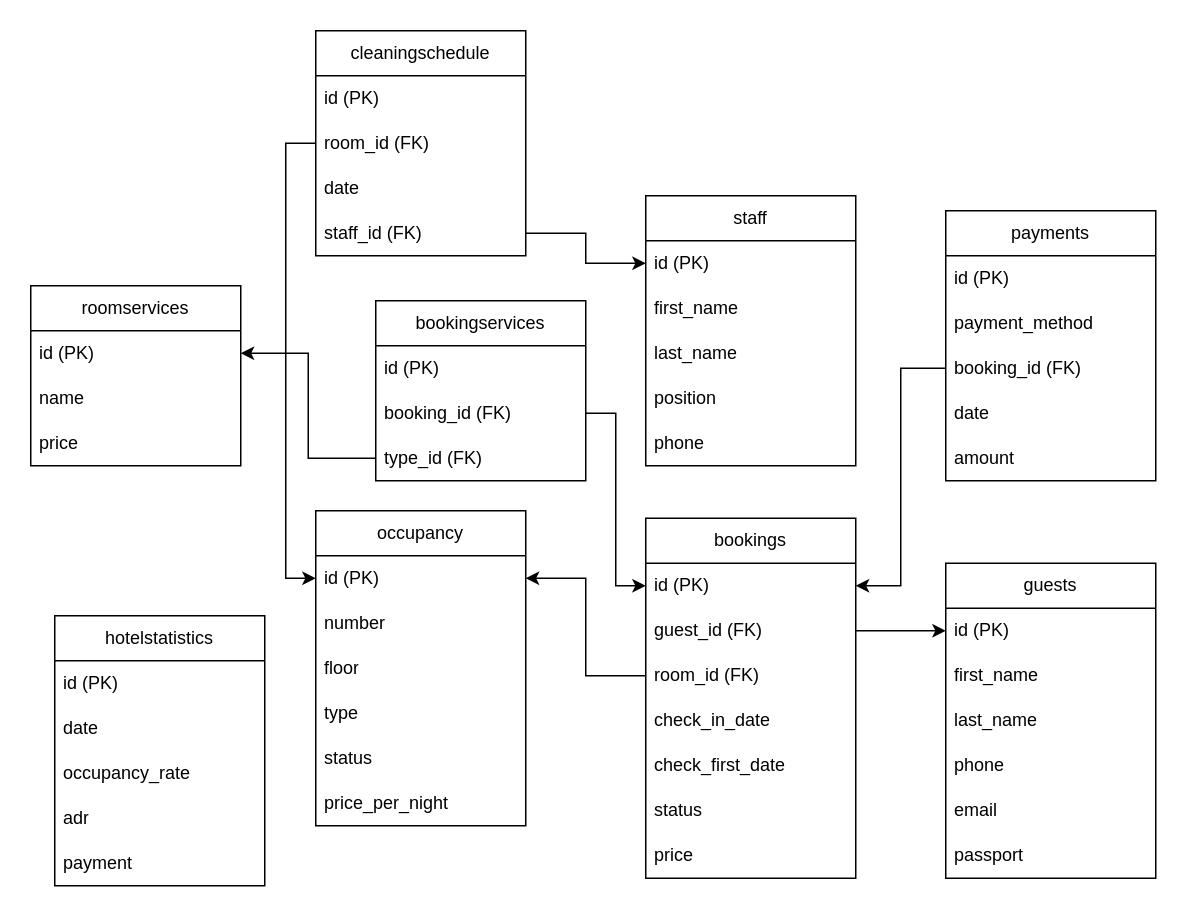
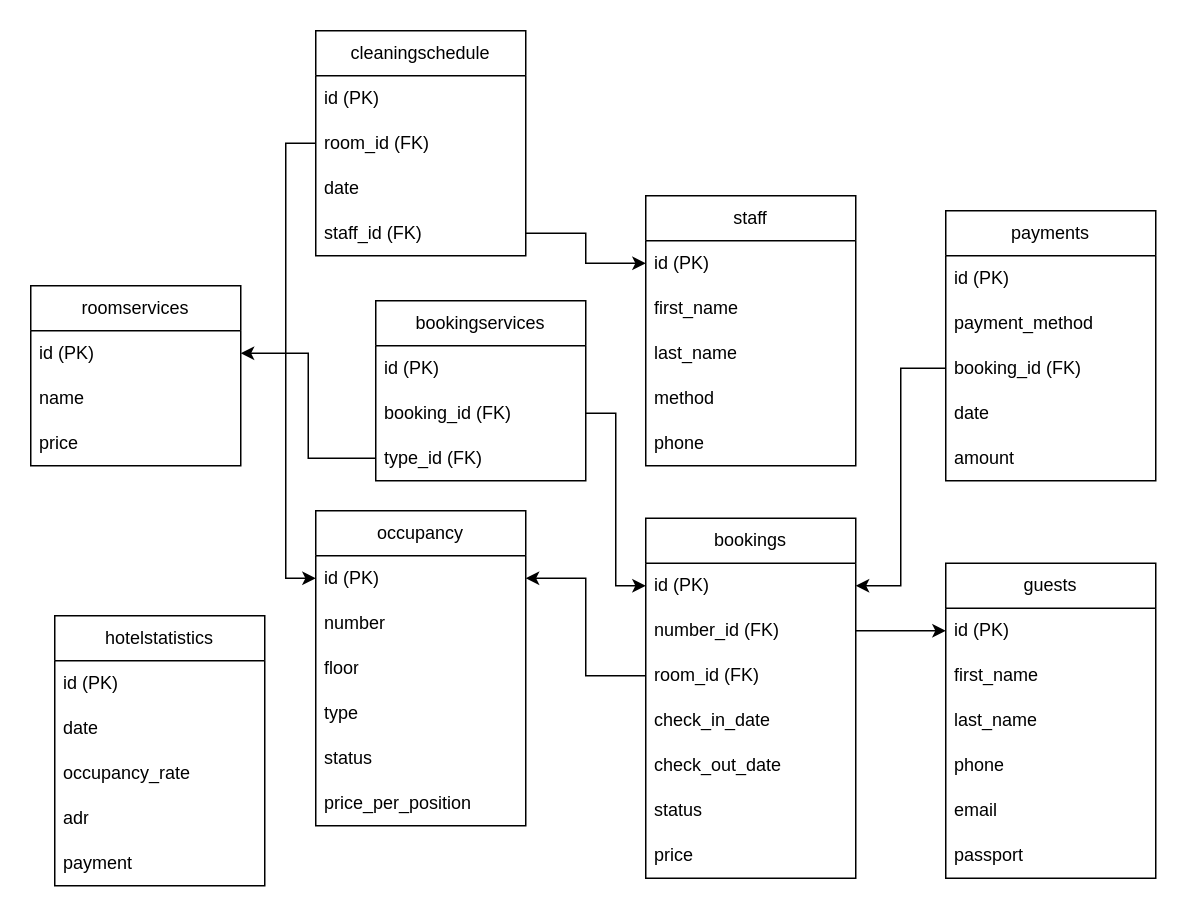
  <mxCell id="0" />
  <mxCell id="1" parent="0" />
  <mxCell id="2" value="guests" style="swimlane;fontStyle=0;childLayout=stackLayout;horizontal=1;startSize=30;horizontalStack=0;resizeParent=1;resizeParentMax=0;resizeLast=0;collapsible=1;marginBottom=0;whiteSpace=wrap;html=1;" vertex="1" parent="1"><mxGeometry x="630" y="375" width="140" height="210" as="geometry" /></mxCell>
  <mxCell id="3" value="id (PK)" style="text;strokeColor=none;fillColor=none;align=left;verticalAlign=middle;spacingLeft=4;spacingRight=4;overflow=hidden;points=[[0,0.5],[1,0.5]];portConstraint=eastwest;rotatable=0;whiteSpace=wrap;html=1;" vertex="1" parent="2"><mxGeometry y="30" width="140" height="30" as="geometry" /></mxCell>
  <mxCell id="4" value="first_name" style="text;strokeColor=none;fillColor=none;align=left;verticalAlign=middle;spacingLeft=4;spacingRight=4;overflow=hidden;points=[[0,0.5],[1,0.5]];portConstraint=eastwest;rotatable=0;whiteSpace=wrap;html=1;" vertex="1" parent="2"><mxGeometry y="60" width="140" height="30" as="geometry" /></mxCell>
  <mxCell id="5" value="last_name" style="text;strokeColor=none;fillColor=none;align=left;verticalAlign=middle;spacingLeft=4;spacingRight=4;overflow=hidden;points=[[0,0.5],[1,0.5]];portConstraint=eastwest;rotatable=0;whiteSpace=wrap;html=1;" vertex="1" parent="2"><mxGeometry y="90" width="140" height="30" as="geometry" /></mxCell>
  <mxCell id="6" value="phone" style="text;strokeColor=none;fillColor=none;align=left;verticalAlign=middle;spacingLeft=4;spacingRight=4;overflow=hidden;points=[[0,0.5],[1,0.5]];portConstraint=eastwest;rotatable=0;whiteSpace=wrap;html=1;" vertex="1" parent="2"><mxGeometry y="120" width="140" height="30" as="geometry" /></mxCell>
  <mxCell id="7" value="email" style="text;strokeColor=none;fillColor=none;align=left;verticalAlign=middle;spacingLeft=4;spacingRight=4;overflow=hidden;points=[[0,0.5],[1,0.5]];portConstraint=eastwest;rotatable=0;whiteSpace=wrap;html=1;" vertex="1" parent="2"><mxGeometry y="150" width="140" height="30" as="geometry" /></mxCell>
  <mxCell id="8" value="passport" style="text;strokeColor=none;fillColor=none;align=left;verticalAlign=middle;spacingLeft=4;spacingRight=4;overflow=hidden;points=[[0,0.5],[1,0.5]];portConstraint=eastwest;rotatable=0;whiteSpace=wrap;html=1;" vertex="1" parent="2"><mxGeometry y="180" width="140" height="30" as="geometry" /></mxCell>
  <mxCell id="9" value="roomservices" style="swimlane;fontStyle=0;childLayout=stackLayout;horizontal=1;startSize=30;horizontalStack=0;resizeParent=1;resizeParentMax=0;resizeLast=0;collapsible=1;marginBottom=0;whiteSpace=wrap;html=1;" vertex="1" parent="1"><mxGeometry x="20" y="190" width="140" height="120" as="geometry" /></mxCell>
  <mxCell id="10" value="id (PK)" style="text;strokeColor=none;fillColor=none;align=left;verticalAlign=middle;spacingLeft=4;spacingRight=4;overflow=hidden;points=[[0,0.5],[1,0.5]];portConstraint=eastwest;rotatable=0;whiteSpace=wrap;html=1;" vertex="1" parent="9"><mxGeometry y="30" width="140" height="30" as="geometry" /></mxCell>
  <mxCell id="11" value="name" style="text;strokeColor=none;fillColor=none;align=left;verticalAlign=middle;spacingLeft=4;spacingRight=4;overflow=hidden;points=[[0,0.5],[1,0.5]];portConstraint=eastwest;rotatable=0;whiteSpace=wrap;html=1;" vertex="1" parent="9"><mxGeometry y="60" width="140" height="30" as="geometry" /></mxCell>
  <mxCell id="12" value="price" style="text;strokeColor=none;fillColor=none;align=left;verticalAlign=middle;spacingLeft=4;spacingRight=4;overflow=hidden;points=[[0,0.5],[1,0.5]];portConstraint=eastwest;rotatable=0;whiteSpace=wrap;html=1;" vertex="1" parent="9"><mxGeometry y="90" width="140" height="30" as="geometry" /></mxCell>
  <mxCell id="13" value="hotelstatistics" style="swimlane;fontStyle=0;childLayout=stackLayout;horizontal=1;startSize=30;horizontalStack=0;resizeParent=1;resizeParentMax=0;resizeLast=0;collapsible=1;marginBottom=0;whiteSpace=wrap;html=1;" vertex="1" parent="1"><mxGeometry x="36" y="410" width="140" height="180" as="geometry" /></mxCell>
  <mxCell id="14" value="id (PK)" style="text;strokeColor=none;fillColor=none;align=left;verticalAlign=middle;spacingLeft=4;spacingRight=4;overflow=hidden;points=[[0,0.5],[1,0.5]];portConstraint=eastwest;rotatable=0;whiteSpace=wrap;html=1;" vertex="1" parent="13"><mxGeometry y="30" width="140" height="30" as="geometry" /></mxCell>
  <mxCell id="15" value="date" style="text;strokeColor=none;fillColor=none;align=left;verticalAlign=middle;spacingLeft=4;spacingRight=4;overflow=hidden;points=[[0,0.5],[1,0.5]];portConstraint=eastwest;rotatable=0;whiteSpace=wrap;html=1;" vertex="1" parent="13"><mxGeometry y="60" width="140" height="30" as="geometry" /></mxCell>
  <mxCell id="16" value="occupancy_rate" style="text;strokeColor=none;fillColor=none;align=left;verticalAlign=middle;spacingLeft=4;spacingRight=4;overflow=hidden;points=[[0,0.5],[1,0.5]];portConstraint=eastwest;rotatable=0;whiteSpace=wrap;html=1;" vertex="1" parent="13"><mxGeometry y="90" width="140" height="30" as="geometry" /></mxCell>
  <mxCell id="17" value="adr" style="text;strokeColor=none;fillColor=none;align=left;verticalAlign=middle;spacingLeft=4;spacingRight=4;overflow=hidden;points=[[0,0.5],[1,0.5]];portConstraint=eastwest;rotatable=0;whiteSpace=wrap;html=1;" vertex="1" parent="13"><mxGeometry y="120" width="140" height="30" as="geometry" /></mxCell>
  <mxCell id="18" value="payment" style="text;strokeColor=none;fillColor=none;align=left;verticalAlign=middle;spacingLeft=4;spacingRight=4;overflow=hidden;points=[[0,0.5],[1,0.5]];portConstraint=eastwest;rotatable=0;whiteSpace=wrap;html=1;" vertex="1" parent="13"><mxGeometry y="150" width="140" height="30" as="geometry" /></mxCell>
  <mxCell id="19" value="occupancy" style="swimlane;fontStyle=0;childLayout=stackLayout;horizontal=1;startSize=30;horizontalStack=0;resizeParent=1;resizeParentMax=0;resizeLast=0;collapsible=1;marginBottom=0;whiteSpace=wrap;html=1;" vertex="1" parent="1"><mxGeometry x="210" y="340" width="140" height="210" as="geometry" /></mxCell>
  <mxCell id="20" value="id (PK)" style="text;strokeColor=none;fillColor=none;align=left;verticalAlign=middle;spacingLeft=4;spacingRight=4;overflow=hidden;points=[[0,0.5],[1,0.5]];portConstraint=eastwest;rotatable=0;whiteSpace=wrap;html=1;" vertex="1" parent="19"><mxGeometry y="30" width="140" height="30" as="geometry" /></mxCell>
  <mxCell id="21" value="number" style="text;strokeColor=none;fillColor=none;align=left;verticalAlign=middle;spacingLeft=4;spacingRight=4;overflow=hidden;points=[[0,0.5],[1,0.5]];portConstraint=eastwest;rotatable=0;whiteSpace=wrap;html=1;" vertex="1" parent="19"><mxGeometry y="60" width="140" height="30" as="geometry" /></mxCell>
  <mxCell id="22" value="floor" style="text;strokeColor=none;fillColor=none;align=left;verticalAlign=middle;spacingLeft=4;spacingRight=4;overflow=hidden;points=[[0,0.5],[1,0.5]];portConstraint=eastwest;rotatable=0;whiteSpace=wrap;html=1;" vertex="1" parent="19"><mxGeometry y="90" width="140" height="30" as="geometry" /></mxCell>
  <mxCell id="23" value="type" style="text;strokeColor=none;fillColor=none;align=left;verticalAlign=middle;spacingLeft=4;spacingRight=4;overflow=hidden;points=[[0,0.5],[1,0.5]];portConstraint=eastwest;rotatable=0;whiteSpace=wrap;html=1;" vertex="1" parent="19"><mxGeometry y="120" width="140" height="30" as="geometry" /></mxCell>
  <mxCell id="24" value="status" style="text;strokeColor=none;fillColor=none;align=left;verticalAlign=middle;spacingLeft=4;spacingRight=4;overflow=hidden;points=[[0,0.5],[1,0.5]];portConstraint=eastwest;rotatable=0;whiteSpace=wrap;html=1;" vertex="1" parent="19"><mxGeometry y="150" width="140" height="30" as="geometry" /></mxCell>
- <mxCell id="25" value="price_per_night" style="text;strokeColor=none;fillColor=none;align=left;verticalAlign=middle;spacingLeft=4;spacingRight=4;overflow=hidden;points=[[0,0.5],[1,0.5]];portConstraint=eastwest;rotatable=0;whiteSpace=wrap;html=1;" vertex="1" parent="19"><mxGeometry y="180" width="140" height="30" as="geometry" /></mxCell>
+ <mxCell id="25" value="price_per_position" style="text;strokeColor=none;fillColor=none;align=left;verticalAlign=middle;spacingLeft=4;spacingRight=4;overflow=hidden;points=[[0,0.5],[1,0.5]];portConstraint=eastwest;rotatable=0;whiteSpace=wrap;html=1;" vertex="1" parent="19"><mxGeometry y="180" width="140" height="30" as="geometry" /></mxCell>
  <mxCell id="26" value="staff" style="swimlane;fontStyle=0;childLayout=stackLayout;horizontal=1;startSize=30;horizontalStack=0;resizeParent=1;resizeParentMax=0;resizeLast=0;collapsible=1;marginBottom=0;whiteSpace=wrap;html=1;" vertex="1" parent="1"><mxGeometry x="430" y="130" width="140" height="180" as="geometry" /></mxCell>
  <mxCell id="27" value="id (PK)" style="text;strokeColor=none;fillColor=none;align=left;verticalAlign=middle;spacingLeft=4;spacingRight=4;overflow=hidden;points=[[0,0.5],[1,0.5]];portConstraint=eastwest;rotatable=0;whiteSpace=wrap;html=1;" vertex="1" parent="26"><mxGeometry y="30" width="140" height="30" as="geometry" /></mxCell>
  <mxCell id="28" value="first_name" style="text;strokeColor=none;fillColor=none;align=left;verticalAlign=middle;spacingLeft=4;spacingRight=4;overflow=hidden;points=[[0,0.5],[1,0.5]];portConstraint=eastwest;rotatable=0;whiteSpace=wrap;html=1;" vertex="1" parent="26"><mxGeometry y="60" width="140" height="30" as="geometry" /></mxCell>
  <mxCell id="29" value="last_name" style="text;strokeColor=none;fillColor=none;align=left;verticalAlign=middle;spacingLeft=4;spacingRight=4;overflow=hidden;points=[[0,0.5],[1,0.5]];portConstraint=eastwest;rotatable=0;whiteSpace=wrap;html=1;" vertex="1" parent="26"><mxGeometry y="90" width="140" height="30" as="geometry" /></mxCell>
- <mxCell id="30" value="position" style="text;strokeColor=none;fillColor=none;align=left;verticalAlign=middle;spacingLeft=4;spacingRight=4;overflow=hidden;points=[[0,0.5],[1,0.5]];portConstraint=eastwest;rotatable=0;whiteSpace=wrap;html=1;" vertex="1" parent="26"><mxGeometry y="120" width="140" height="30" as="geometry" /></mxCell>
+ <mxCell id="30" value="method" style="text;strokeColor=none;fillColor=none;align=left;verticalAlign=middle;spacingLeft=4;spacingRight=4;overflow=hidden;points=[[0,0.5],[1,0.5]];portConstraint=eastwest;rotatable=0;whiteSpace=wrap;html=1;" vertex="1" parent="26"><mxGeometry y="120" width="140" height="30" as="geometry" /></mxCell>
  <mxCell id="31" value="phone" style="text;strokeColor=none;fillColor=none;align=left;verticalAlign=middle;spacingLeft=4;spacingRight=4;overflow=hidden;points=[[0,0.5],[1,0.5]];portConstraint=eastwest;rotatable=0;whiteSpace=wrap;html=1;" vertex="1" parent="26"><mxGeometry y="150" width="140" height="30" as="geometry" /></mxCell>
  <mxCell id="32" value="cleaningschedule" style="swimlane;fontStyle=0;childLayout=stackLayout;horizontal=1;startSize=30;horizontalStack=0;resizeParent=1;resizeParentMax=0;resizeLast=0;collapsible=1;marginBottom=0;whiteSpace=wrap;html=1;" vertex="1" parent="1"><mxGeometry x="210" y="20" width="140" height="150" as="geometry" /></mxCell>
  <mxCell id="33" value="id (PK)" style="text;strokeColor=none;fillColor=none;align=left;verticalAlign=middle;spacingLeft=4;spacingRight=4;overflow=hidden;points=[[0,0.5],[1,0.5]];portConstraint=eastwest;rotatable=0;whiteSpace=wrap;html=1;" vertex="1" parent="32"><mxGeometry y="30" width="140" height="30" as="geometry" /></mxCell>
  <mxCell id="34" value="room_id (FK)" style="text;strokeColor=none;fillColor=none;align=left;verticalAlign=middle;spacingLeft=4;spacingRight=4;overflow=hidden;points=[[0,0.5],[1,0.5]];portConstraint=eastwest;rotatable=0;whiteSpace=wrap;html=1;" vertex="1" parent="32"><mxGeometry y="60" width="140" height="30" as="geometry" /></mxCell>
  <mxCell id="35" value="date" style="text;strokeColor=none;fillColor=none;align=left;verticalAlign=middle;spacingLeft=4;spacingRight=4;overflow=hidden;points=[[0,0.5],[1,0.5]];portConstraint=eastwest;rotatable=0;whiteSpace=wrap;html=1;" vertex="1" parent="32"><mxGeometry y="90" width="140" height="30" as="geometry" /></mxCell>
  <mxCell id="36" value="staff_id (FK)" style="text;strokeColor=none;fillColor=none;align=left;verticalAlign=middle;spacingLeft=4;spacingRight=4;overflow=hidden;points=[[0,0.5],[1,0.5]];portConstraint=eastwest;rotatable=0;whiteSpace=wrap;html=1;" vertex="1" parent="32"><mxGeometry y="120" width="140" height="30" as="geometry" /></mxCell>
  <mxCell id="37" value="bookings" style="swimlane;fontStyle=0;childLayout=stackLayout;horizontal=1;startSize=30;horizontalStack=0;resizeParent=1;resizeParentMax=0;resizeLast=0;collapsible=1;marginBottom=0;whiteSpace=wrap;html=1;" vertex="1" parent="1"><mxGeometry x="430" y="345" width="140" height="240" as="geometry" /></mxCell>
  <mxCell id="38" value="id (PK)" style="text;strokeColor=none;fillColor=none;align=left;verticalAlign=middle;spacingLeft=4;spacingRight=4;overflow=hidden;points=[[0,0.5],[1,0.5]];portConstraint=eastwest;rotatable=0;whiteSpace=wrap;html=1;" vertex="1" parent="37"><mxGeometry y="30" width="140" height="30" as="geometry" /></mxCell>
- <mxCell id="39" value="guest_id (FK)" style="text;strokeColor=none;fillColor=none;align=left;verticalAlign=middle;spacingLeft=4;spacingRight=4;overflow=hidden;points=[[0,0.5],[1,0.5]];portConstraint=eastwest;rotatable=0;whiteSpace=wrap;html=1;" vertex="1" parent="37"><mxGeometry y="60" width="140" height="30" as="geometry" /></mxCell>
+ <mxCell id="39" value="number_id (FK)" style="text;strokeColor=none;fillColor=none;align=left;verticalAlign=middle;spacingLeft=4;spacingRight=4;overflow=hidden;points=[[0,0.5],[1,0.5]];portConstraint=eastwest;rotatable=0;whiteSpace=wrap;html=1;" vertex="1" parent="37"><mxGeometry y="60" width="140" height="30" as="geometry" /></mxCell>
  <mxCell id="40" value="room_id (FK)" style="text;strokeColor=none;fillColor=none;align=left;verticalAlign=middle;spacingLeft=4;spacingRight=4;overflow=hidden;points=[[0,0.5],[1,0.5]];portConstraint=eastwest;rotatable=0;whiteSpace=wrap;html=1;" vertex="1" parent="37"><mxGeometry y="90" width="140" height="30" as="geometry" /></mxCell>
  <mxCell id="41" value="check_in_date" style="text;strokeColor=none;fillColor=none;align=left;verticalAlign=middle;spacingLeft=4;spacingRight=4;overflow=hidden;points=[[0,0.5],[1,0.5]];portConstraint=eastwest;rotatable=0;whiteSpace=wrap;html=1;" vertex="1" parent="37"><mxGeometry y="120" width="140" height="30" as="geometry" /></mxCell>
- <mxCell id="42" value="check_first_date" style="text;strokeColor=none;fillColor=none;align=left;verticalAlign=middle;spacingLeft=4;spacingRight=4;overflow=hidden;points=[[0,0.5],[1,0.5]];portConstraint=eastwest;rotatable=0;whiteSpace=wrap;html=1;" vertex="1" parent="37"><mxGeometry y="150" width="140" height="30" as="geometry" /></mxCell>
+ <mxCell id="42" value="check_out_date" style="text;strokeColor=none;fillColor=none;align=left;verticalAlign=middle;spacingLeft=4;spacingRight=4;overflow=hidden;points=[[0,0.5],[1,0.5]];portConstraint=eastwest;rotatable=0;whiteSpace=wrap;html=1;" vertex="1" parent="37"><mxGeometry y="150" width="140" height="30" as="geometry" /></mxCell>
  <mxCell id="43" value="status" style="text;strokeColor=none;fillColor=none;align=left;verticalAlign=middle;spacingLeft=4;spacingRight=4;overflow=hidden;points=[[0,0.5],[1,0.5]];portConstraint=eastwest;rotatable=0;whiteSpace=wrap;html=1;" vertex="1" parent="37"><mxGeometry y="180" width="140" height="30" as="geometry" /></mxCell>
  <mxCell id="44" value="price" style="text;strokeColor=none;fillColor=none;align=left;verticalAlign=middle;spacingLeft=4;spacingRight=4;overflow=hidden;points=[[0,0.5],[1,0.5]];portConstraint=eastwest;rotatable=0;whiteSpace=wrap;html=1;" vertex="1" parent="37"><mxGeometry y="210" width="140" height="30" as="geometry" /></mxCell>
  <mxCell id="45" value="payments" style="swimlane;fontStyle=0;childLayout=stackLayout;horizontal=1;startSize=30;horizontalStack=0;resizeParent=1;resizeParentMax=0;resizeLast=0;collapsible=1;marginBottom=0;whiteSpace=wrap;html=1;" vertex="1" parent="1"><mxGeometry x="630" y="140" width="140" height="180" as="geometry" /></mxCell>
  <mxCell id="46" value="id (PK)" style="text;strokeColor=none;fillColor=none;align=left;verticalAlign=middle;spacingLeft=4;spacingRight=4;overflow=hidden;points=[[0,0.5],[1,0.5]];portConstraint=eastwest;rotatable=0;whiteSpace=wrap;html=1;" vertex="1" parent="45"><mxGeometry y="30" width="140" height="30" as="geometry" /></mxCell>
  <mxCell id="47" value="payment_method" style="text;strokeColor=none;fillColor=none;align=left;verticalAlign=middle;spacingLeft=4;spacingRight=4;overflow=hidden;points=[[0,0.5],[1,0.5]];portConstraint=eastwest;rotatable=0;whiteSpace=wrap;html=1;" vertex="1" parent="45"><mxGeometry y="60" width="140" height="30" as="geometry" /></mxCell>
  <mxCell id="48" value="booking_id (FK)" style="text;strokeColor=none;fillColor=none;align=left;verticalAlign=middle;spacingLeft=4;spacingRight=4;overflow=hidden;points=[[0,0.5],[1,0.5]];portConstraint=eastwest;rotatable=0;whiteSpace=wrap;html=1;" vertex="1" parent="45"><mxGeometry y="90" width="140" height="30" as="geometry" /></mxCell>
  <mxCell id="49" value="date" style="text;strokeColor=none;fillColor=none;align=left;verticalAlign=middle;spacingLeft=4;spacingRight=4;overflow=hidden;points=[[0,0.5],[1,0.5]];portConstraint=eastwest;rotatable=0;whiteSpace=wrap;html=1;" vertex="1" parent="45"><mxGeometry y="120" width="140" height="30" as="geometry" /></mxCell>
  <mxCell id="50" value="amount" style="text;strokeColor=none;fillColor=none;align=left;verticalAlign=middle;spacingLeft=4;spacingRight=4;overflow=hidden;points=[[0,0.5],[1,0.5]];portConstraint=eastwest;rotatable=0;whiteSpace=wrap;html=1;" vertex="1" parent="45"><mxGeometry y="150" width="140" height="30" as="geometry" /></mxCell>
  <mxCell id="51" value="bookingservices" style="swimlane;fontStyle=0;childLayout=stackLayout;horizontal=1;startSize=30;horizontalStack=0;resizeParent=1;resizeParentMax=0;resizeLast=0;collapsible=1;marginBottom=0;whiteSpace=wrap;html=1;" vertex="1" parent="1"><mxGeometry x="250" y="200" width="140" height="120" as="geometry" /></mxCell>
  <mxCell id="52" value="id (PK)" style="text;strokeColor=none;fillColor=none;align=left;verticalAlign=middle;spacingLeft=4;spacingRight=4;overflow=hidden;points=[[0,0.5],[1,0.5]];portConstraint=eastwest;rotatable=0;whiteSpace=wrap;html=1;" vertex="1" parent="51"><mxGeometry y="30" width="140" height="30" as="geometry" /></mxCell>
  <mxCell id="53" value="booking_id (FK)" style="text;strokeColor=none;fillColor=none;align=left;verticalAlign=middle;spacingLeft=4;spacingRight=4;overflow=hidden;points=[[0,0.5],[1,0.5]];portConstraint=eastwest;rotatable=0;whiteSpace=wrap;html=1;" vertex="1" parent="51"><mxGeometry y="60" width="140" height="30" as="geometry" /></mxCell>
  <mxCell id="54" value="type_id (FK)" style="text;strokeColor=none;fillColor=none;align=left;verticalAlign=middle;spacingLeft=4;spacingRight=4;overflow=hidden;points=[[0,0.5],[1,0.5]];portConstraint=eastwest;rotatable=0;whiteSpace=wrap;html=1;" vertex="1" parent="51"><mxGeometry y="90" width="140" height="30" as="geometry" /></mxCell>
  <mxCell id="55" style="edgeStyle=orthogonalEdgeStyle;rounded=0;orthogonalLoop=1;jettySize=auto;html=1;entryX=0;entryY=0.5;entryDx=0;entryDy=0;" edge="1" parent="1" source="53" target="38"><mxGeometry relative="1" as="geometry" /></mxCell>
  <mxCell id="56" style="edgeStyle=orthogonalEdgeStyle;rounded=0;orthogonalLoop=1;jettySize=auto;html=1;entryX=1;entryY=0.5;entryDx=0;entryDy=0;" edge="1" parent="1" source="54" target="10"><mxGeometry relative="1" as="geometry" /></mxCell>
  <mxCell id="57" style="edgeStyle=orthogonalEdgeStyle;rounded=0;orthogonalLoop=1;jettySize=auto;html=1;entryX=1;entryY=0.5;entryDx=0;entryDy=0;" edge="1" parent="1" source="48" target="38"><mxGeometry relative="1" as="geometry" /></mxCell>
  <mxCell id="58" style="edgeStyle=orthogonalEdgeStyle;rounded=0;orthogonalLoop=1;jettySize=auto;html=1;entryX=0;entryY=0.5;entryDx=0;entryDy=0;" edge="1" parent="1" source="36" target="27"><mxGeometry relative="1" as="geometry" /></mxCell>
  <mxCell id="59" style="edgeStyle=orthogonalEdgeStyle;rounded=0;orthogonalLoop=1;jettySize=auto;html=1;entryX=0;entryY=0.5;entryDx=0;entryDy=0;" edge="1" parent="1" source="34" target="20"><mxGeometry relative="1" as="geometry" /></mxCell>
  <mxCell id="60" style="edgeStyle=orthogonalEdgeStyle;rounded=0;orthogonalLoop=1;jettySize=auto;html=1;entryX=0;entryY=0.5;entryDx=0;entryDy=0;" edge="1" parent="1" source="39" target="3"><mxGeometry relative="1" as="geometry" /></mxCell>
  <mxCell id="61" style="edgeStyle=orthogonalEdgeStyle;rounded=0;orthogonalLoop=1;jettySize=auto;html=1;entryX=1;entryY=0.5;entryDx=0;entryDy=0;" edge="1" parent="1" source="40" target="20"><mxGeometry relative="1" as="geometry"><Array as="points"><mxPoint x="390" y="450" /><mxPoint x="390" y="385" /></Array></mxGeometry></mxCell>
